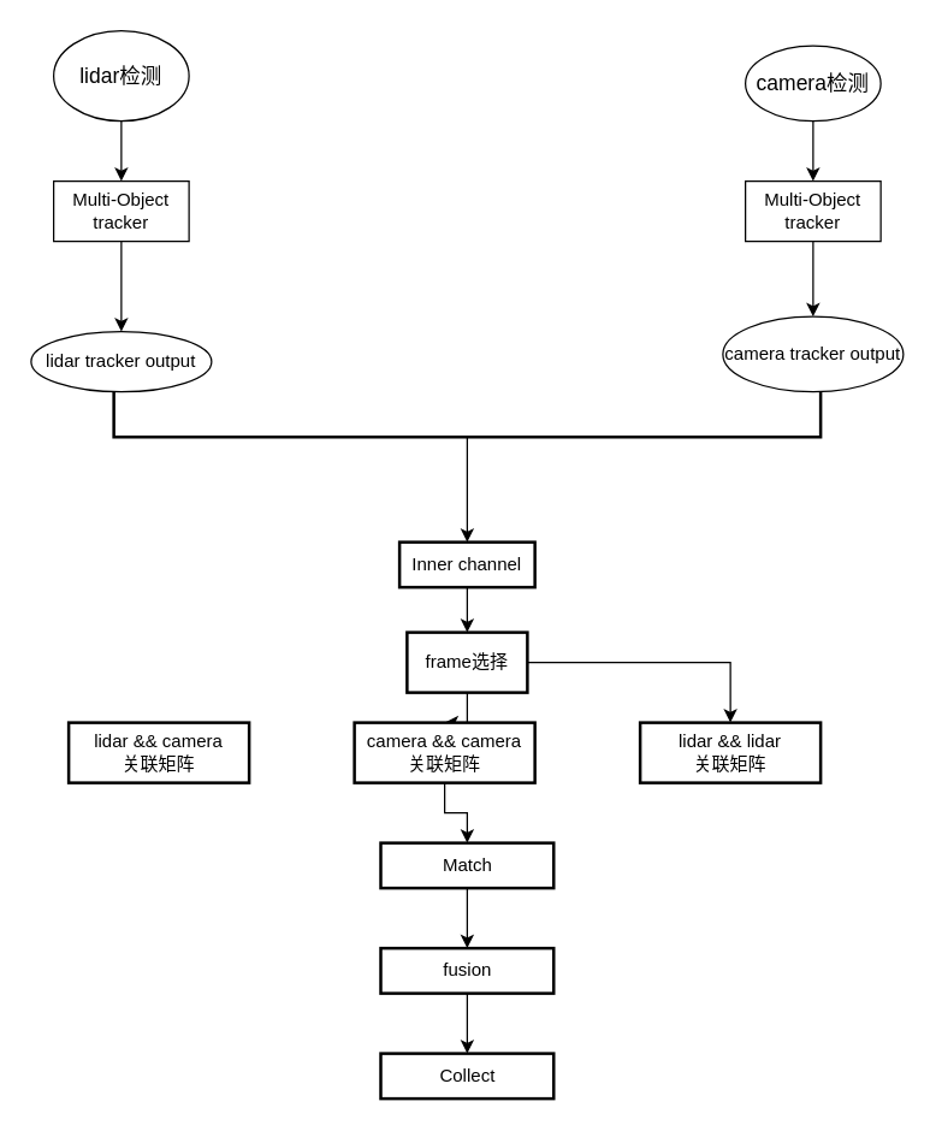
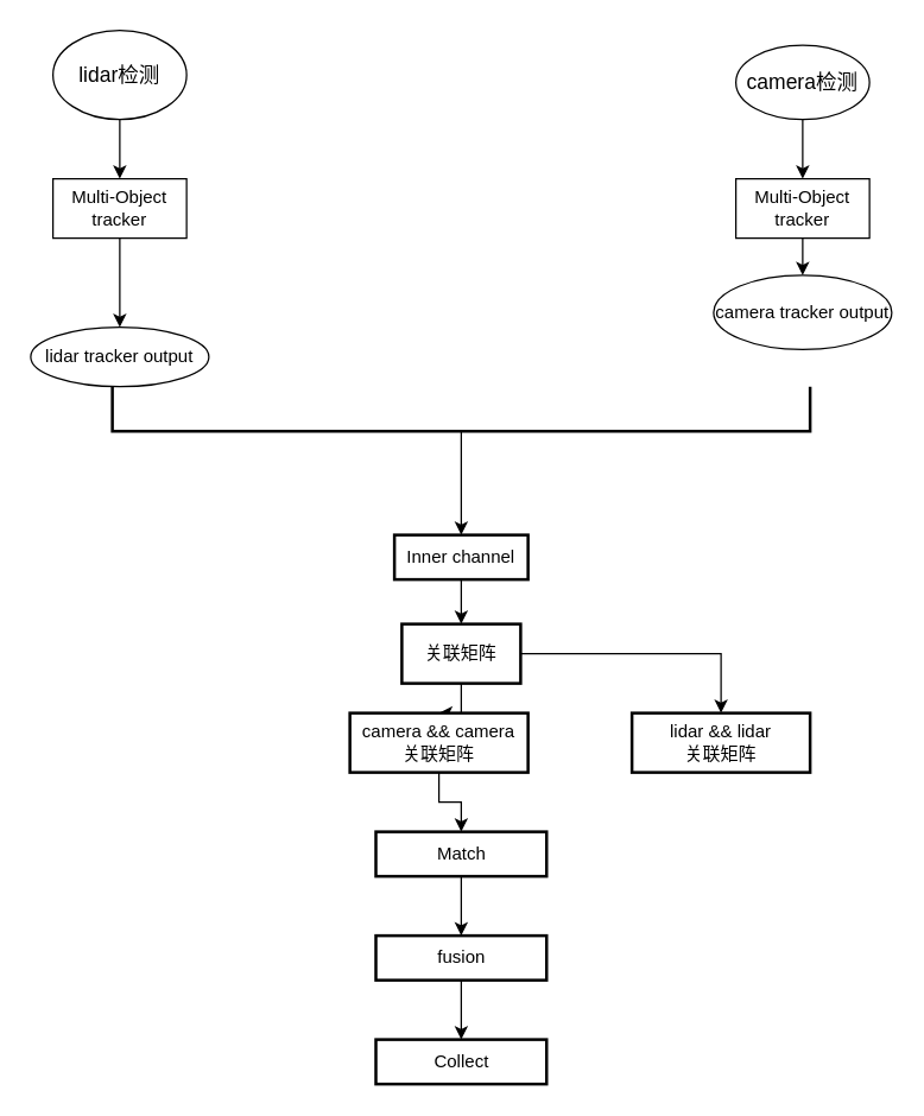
  <mxCell id="0" />
  <mxCell id="1" parent="0" />
  <mxCell id="2" value="" style="edgeStyle=orthogonalEdgeStyle;rounded=0;orthogonalLoop=1;jettySize=auto;html=1;" edge="1" parent="1" source="3" target="7"><mxGeometry relative="1" as="geometry" /></mxCell>
  <mxCell id="3" value="&lt;font style=&quot;font-size: 14px&quot;&gt;lidar检测&lt;/font&gt;" style="ellipse;whiteSpace=wrap;html=1;" vertex="1" parent="1"><mxGeometry x="35" y="20" width="90" height="60" as="geometry" /></mxCell>
  <mxCell id="4" value="" style="edgeStyle=orthogonalEdgeStyle;rounded=0;orthogonalLoop=1;jettySize=auto;html=1;" edge="1" parent="1" source="5" target="9"><mxGeometry relative="1" as="geometry" /></mxCell>
  <mxCell id="5" value="&lt;font style=&quot;font-size: 14px&quot;&gt;camera检测&lt;/font&gt;" style="ellipse;whiteSpace=wrap;html=1;" vertex="1" parent="1"><mxGeometry x="495" y="30" width="90" height="50" as="geometry" /></mxCell>
  <mxCell id="6" value="" style="edgeStyle=orthogonalEdgeStyle;rounded=0;orthogonalLoop=1;jettySize=auto;html=1;" edge="1" parent="1" source="7" target="10"><mxGeometry relative="1" as="geometry" /></mxCell>
  <mxCell id="7" value="Multi-Object tracker" style="whiteSpace=wrap;html=1;" vertex="1" parent="1"><mxGeometry x="35" y="120" width="90" height="40" as="geometry" /></mxCell>
  <mxCell id="8" value="" style="edgeStyle=orthogonalEdgeStyle;rounded=0;orthogonalLoop=1;jettySize=auto;html=1;" edge="1" parent="1" source="9" target="11"><mxGeometry relative="1" as="geometry" /></mxCell>
  <mxCell id="9" value="&lt;span&gt;Multi-Object tracker&lt;/span&gt;" style="whiteSpace=wrap;html=1;" vertex="1" parent="1"><mxGeometry x="495" y="120" width="90" height="40" as="geometry" /></mxCell>
  <mxCell id="10" value="lidar tracker output" style="ellipse;whiteSpace=wrap;html=1;" vertex="1" parent="1"><mxGeometry x="20" y="220" width="120" height="40" as="geometry" /></mxCell>
- <mxCell id="11" value="camera tracker output" style="ellipse;whiteSpace=wrap;html=1;" vertex="1" parent="1"><mxGeometry x="480" y="210" width="120" height="50" as="geometry" /></mxCell>
+ <mxCell id="11" value="camera tracker output" style="ellipse;whiteSpace=wrap;html=1;" vertex="1" parent="1"><mxGeometry x="480" y="185" width="120" height="50" as="geometry" /></mxCell>
  <mxCell id="12" value="" style="edgeStyle=orthogonalEdgeStyle;rounded=0;orthogonalLoop=1;jettySize=auto;html=1;" edge="1" parent="1" source="13" target="15"><mxGeometry relative="1" as="geometry" /></mxCell>
  <mxCell id="13" value="" style="strokeWidth=2;html=1;shape=mxgraph.flowchart.annotation_1;align=left;pointerEvents=1;direction=north;" vertex="1" parent="1"><mxGeometry x="75" y="260" width="470" height="30" as="geometry" /></mxCell>
  <mxCell id="14" value="" style="edgeStyle=orthogonalEdgeStyle;rounded=0;orthogonalLoop=1;jettySize=auto;html=1;" edge="1" parent="1" source="15" target="18"><mxGeometry relative="1" as="geometry" /></mxCell>
  <mxCell id="15" value="Inner channel" style="whiteSpace=wrap;html=1;align=center;strokeWidth=2;" vertex="1" parent="1"><mxGeometry x="265" y="360" width="90" height="30" as="geometry" /></mxCell>
  <mxCell id="16" value="" style="edgeStyle=orthogonalEdgeStyle;rounded=0;orthogonalLoop=1;jettySize=auto;html=1;" edge="1" parent="1" source="18" target="19"><mxGeometry relative="1" as="geometry" /></mxCell>
  <mxCell id="17" value="" style="edgeStyle=orthogonalEdgeStyle;rounded=0;orthogonalLoop=1;jettySize=auto;html=1;" edge="1" parent="1" source="18" target="22"><mxGeometry relative="1" as="geometry" /></mxCell>
- <mxCell id="18" value="frame选择" style="whiteSpace=wrap;html=1;strokeWidth=2;" vertex="1" parent="1"><mxGeometry x="270" y="420" width="80" height="40" as="geometry" /></mxCell>
+ <mxCell id="18" value="关联矩阵" style="whiteSpace=wrap;html=1;strokeWidth=2;" vertex="1" parent="1"><mxGeometry x="270" y="420" width="80" height="40" as="geometry" /></mxCell>
  <mxCell id="19" value="lidar &amp;amp;&amp;amp; lidar&lt;br&gt;关联矩阵" style="whiteSpace=wrap;html=1;strokeWidth=2;" vertex="1" parent="1"><mxGeometry x="425" y="480" width="120" height="40" as="geometry" /></mxCell>
- <mxCell id="20" value="lidar &amp;amp;&amp;amp; camera&lt;br&gt;关联矩阵" style="whiteSpace=wrap;html=1;strokeWidth=2;" vertex="1" parent="1"><mxGeometry x="45" y="480" width="120" height="40" as="geometry" /></mxCell>
  <mxCell id="21" value="" style="edgeStyle=orthogonalEdgeStyle;rounded=0;orthogonalLoop=1;jettySize=auto;html=1;" edge="1" parent="1" source="22" target="24"><mxGeometry relative="1" as="geometry" /></mxCell>
  <mxCell id="22" value="camera &amp;amp;&amp;amp; camera&lt;br&gt;关联矩阵" style="whiteSpace=wrap;html=1;strokeWidth=2;" vertex="1" parent="1"><mxGeometry x="235" y="480" width="120" height="40" as="geometry" /></mxCell>
  <mxCell id="23" value="" style="edgeStyle=orthogonalEdgeStyle;rounded=0;orthogonalLoop=1;jettySize=auto;html=1;" edge="1" parent="1" source="24" target="26"><mxGeometry relative="1" as="geometry" /></mxCell>
  <mxCell id="24" value="Match" style="whiteSpace=wrap;html=1;strokeWidth=2;" vertex="1" parent="1"><mxGeometry x="252.5" y="560" width="115" height="30" as="geometry" /></mxCell>
  <mxCell id="25" value="" style="edgeStyle=orthogonalEdgeStyle;rounded=0;orthogonalLoop=1;jettySize=auto;html=1;" edge="1" parent="1" source="26" target="27"><mxGeometry relative="1" as="geometry" /></mxCell>
  <mxCell id="26" value="fusion" style="whiteSpace=wrap;html=1;strokeWidth=2;" vertex="1" parent="1"><mxGeometry x="252.5" y="630" width="115" height="30" as="geometry" /></mxCell>
  <mxCell id="27" value="Collect" style="whiteSpace=wrap;html=1;strokeWidth=2;" vertex="1" parent="1"><mxGeometry x="252.5" y="700" width="115" height="30" as="geometry" /></mxCell>
